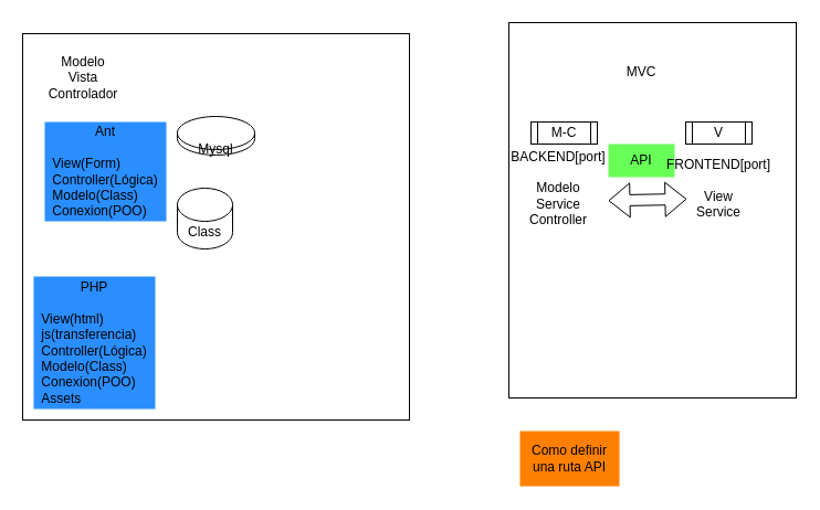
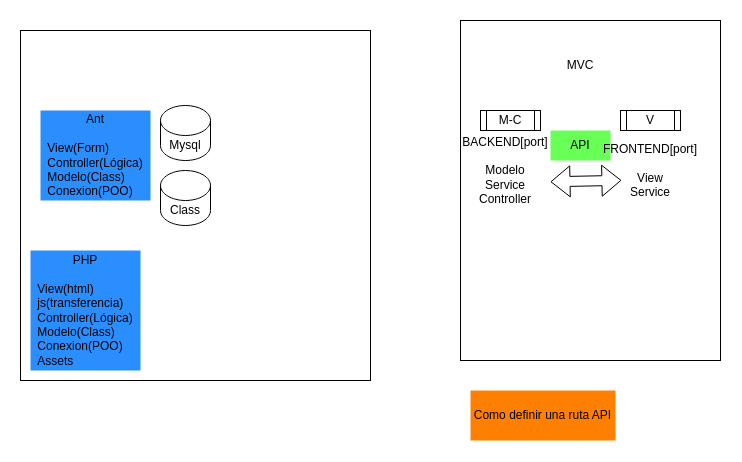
  <mxCell id="0" />
  <mxCell id="1" parent="0" />
  <mxCell id="2" value="" style="whiteSpace=wrap;html=1;aspect=fixed;" vertex="1" parent="1"><mxGeometry x="20" y="30" width="350" height="350" as="geometry" /></mxCell>
  <mxCell id="3" value="Ant&lt;br&gt;&lt;br&gt;&lt;div style=&quot;text-align: left;&quot;&gt;&lt;span style=&quot;background-color: initial;&quot;&gt;View(Form)&lt;/span&gt;&lt;/div&gt;&lt;div style=&quot;text-align: left;&quot;&gt;&lt;span style=&quot;background-color: initial;&quot;&gt;Controller(Lógica)&lt;/span&gt;&lt;/div&gt;&lt;div style=&quot;text-align: left;&quot;&gt;&lt;span style=&quot;background-color: initial;&quot;&gt;Modelo(Class)&lt;/span&gt;&lt;/div&gt;&lt;div style=&quot;text-align: left;&quot;&gt;&lt;span style=&quot;background-color: initial;&quot;&gt;Conexion(POO)&lt;/span&gt;&lt;/div&gt;" style="text;html=1;strokeColor=none;fillColor=#2B8EFF;align=center;verticalAlign=middle;whiteSpace=wrap;rounded=0;" vertex="1" parent="1"><mxGeometry x="40" y="110" width="110" height="90" as="geometry" /></mxCell>
- <mxCell id="4" value="Modelo&lt;br&gt;Vista&lt;br&gt;Controlador" style="text;html=1;strokeColor=none;fillColor=none;align=center;verticalAlign=middle;whiteSpace=wrap;rounded=0;" vertex="1" parent="1"><mxGeometry x="40" y="50" width="70" height="40" as="geometry" /></mxCell>
- <mxCell id="5" value="Mysql" style="shape=cylinder3;whiteSpace=wrap;html=1;boundedLbl=1;backgroundOutline=1;size=15;" vertex="1" parent="1"><mxGeometry x="160" y="105" width="70" height="35" as="geometry" /></mxCell>
+ <mxCell id="5" value="Mysql" style="shape=cylinder3;whiteSpace=wrap;html=1;boundedLbl=1;backgroundOutline=1;size=15;" vertex="1" parent="1"><mxGeometry x="160" y="105" width="50" height="55" as="geometry" /></mxCell>
  <mxCell id="6" value="Class" style="shape=cylinder3;whiteSpace=wrap;html=1;boundedLbl=1;backgroundOutline=1;size=15;" vertex="1" parent="1"><mxGeometry x="160" y="170" width="50" height="55" as="geometry" /></mxCell>
  <mxCell id="7" value="PHP&lt;br&gt;&lt;br&gt;&lt;div style=&quot;text-align: left;&quot;&gt;&lt;span style=&quot;background-color: initial;&quot;&gt;View(html)&lt;/span&gt;&lt;/div&gt;&lt;div style=&quot;text-align: left;&quot;&gt;&lt;span style=&quot;background-color: initial;&quot;&gt;js(transferencia)&lt;/span&gt;&lt;/div&gt;&lt;div style=&quot;text-align: left;&quot;&gt;&lt;span style=&quot;background-color: initial;&quot;&gt;Controller(Lógica)&lt;/span&gt;&lt;/div&gt;&lt;div style=&quot;text-align: left;&quot;&gt;&lt;span style=&quot;background-color: initial;&quot;&gt;Modelo(Class)&lt;/span&gt;&lt;/div&gt;&lt;div style=&quot;text-align: left;&quot;&gt;&lt;span style=&quot;background-color: initial;&quot;&gt;Conexion(POO)&lt;/span&gt;&lt;/div&gt;&lt;div style=&quot;text-align: left;&quot;&gt;&lt;span style=&quot;background-color: initial;&quot;&gt;Assets&lt;/span&gt;&lt;/div&gt;" style="text;html=1;strokeColor=none;fillColor=#2B8EFF;align=center;verticalAlign=middle;whiteSpace=wrap;rounded=0;" vertex="1" parent="1"><mxGeometry x="30" y="250" width="110" height="120" as="geometry" /></mxCell>
  <mxCell id="8" value="" style="rounded=0;whiteSpace=wrap;html=1;" vertex="1" parent="1"><mxGeometry x="460" y="20" width="260" height="340" as="geometry" /></mxCell>
  <mxCell id="9" value="MVC" style="text;html=1;strokeColor=none;fillColor=none;align=center;verticalAlign=middle;whiteSpace=wrap;rounded=0;" vertex="1" parent="1"><mxGeometry x="550" y="50" width="60" height="30" as="geometry" /></mxCell>
  <mxCell id="10" value="API" style="text;html=1;strokeColor=none;fillColor=#68FF57;align=center;verticalAlign=middle;whiteSpace=wrap;rounded=0;" vertex="1" parent="1"><mxGeometry x="550" y="130" width="60" height="30" as="geometry" /></mxCell>
  <mxCell id="11" value="BACKEND[port]&lt;br&gt;&lt;br&gt;Modelo&lt;br&gt;Service&lt;br&gt;Controller" style="text;html=1;strokeColor=none;fillColor=none;align=center;verticalAlign=middle;whiteSpace=wrap;rounded=0;" vertex="1" parent="1"><mxGeometry x="470" y="130" width="70" height="80" as="geometry" /></mxCell>
  <mxCell id="12" value="FRONTEND[port]&lt;br&gt;&lt;br&gt;View&lt;br&gt;Service" style="text;html=1;strokeColor=none;fillColor=none;align=center;verticalAlign=middle;whiteSpace=wrap;rounded=0;" vertex="1" parent="1"><mxGeometry x="620" y="130" width="60" height="80" as="geometry" /></mxCell>
  <mxCell id="13" value="M-C" style="shape=process;whiteSpace=wrap;html=1;backgroundOutline=1;" vertex="1" parent="1"><mxGeometry x="480" y="110" width="60" height="20" as="geometry" /></mxCell>
  <mxCell id="14" value="V" style="shape=process;whiteSpace=wrap;html=1;backgroundOutline=1;" vertex="1" parent="1"><mxGeometry x="620" y="110" width="60" height="20" as="geometry" /></mxCell>
  <mxCell id="15" value="" style="shape=flexArrow;endArrow=classic;startArrow=classic;html=1;rounded=0;entryX=0.061;entryY=0.657;entryDx=0;entryDy=0;entryPerimeter=0;exitX=0.015;exitY=0.623;exitDx=0;exitDy=0;exitPerimeter=0;" edge="1" parent="1" source="12"><mxGeometry width="100" height="100" relative="1" as="geometry"><mxPoint x="646.34" y="159.996" as="sourcePoint" /><mxPoint x="550" y="181.29" as="targetPoint" /></mxGeometry></mxCell>
- <mxCell id="16" value="Como definir una ruta API" style="text;html=1;strokeColor=none;fillColor=#FF8000;align=center;verticalAlign=middle;whiteSpace=wrap;rounded=0;" vertex="1" parent="1"><mxGeometry x="470" y="390" width="90" height="50" as="geometry" /></mxCell>
+ <mxCell id="16" value="Como definir una ruta API" style="text;html=1;strokeColor=none;fillColor=#FF8000;align=center;verticalAlign=middle;whiteSpace=wrap;rounded=0;" vertex="1" parent="1"><mxGeometry x="470" y="390" width="145" height="50" as="geometry" /></mxCell>
